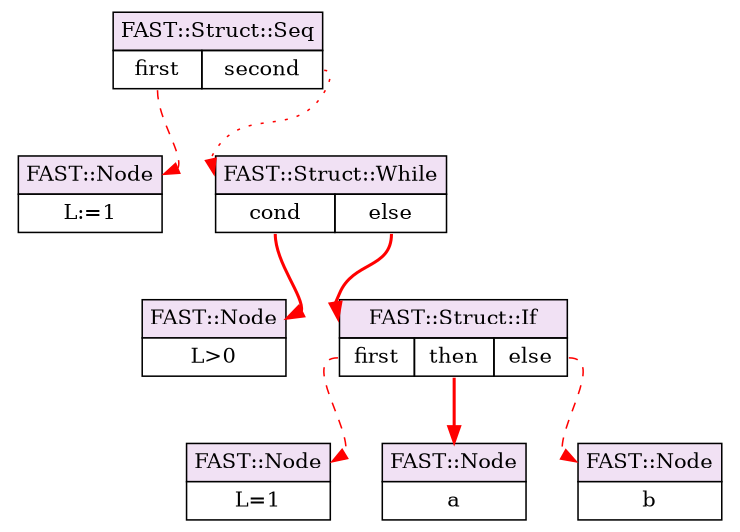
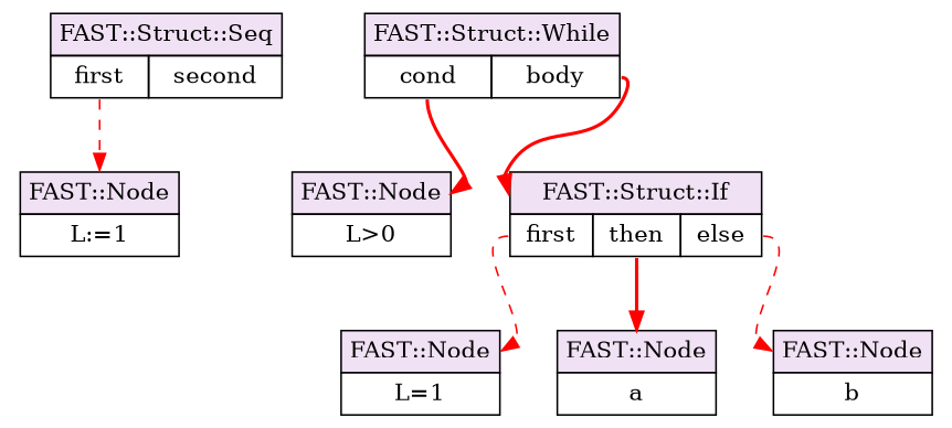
  digraph {
    node [fillcolor="#f1e1f4" shape=plaintext]
    edge [color=red headport=title style=dashed tailport=child0]
    n1 [label=< <table BORDER="0" CELLBORDER="1" CELLSPACING="0" CELLPADDING="4">   <tr><td port="title" bgcolor="#f1e1f4" colspan="2">FAST::Struct::Seq</td></tr>   <tr bgcolor="white"><td port="child0" > first </td><td port="child1" > second </td></tr> </table>>]
    n2 [label=< <table BORDER="0" CELLBORDER="1" CELLSPACING="0" CELLPADDING="4">   <tr><td port="title" bgcolor="#f1e1f4">FAST::Node</td></tr>   <tr><td port="content" bgcolor="white">L:=1</td></tr> </table>>]
-   n3 [label=< <table BORDER="0" CELLBORDER="1" CELLSPACING="0" CELLPADDING="4">   <tr><td port="title" bgcolor="#f1e1f4" colspan="2">FAST::Struct::While</td></tr>   <tr bgcolor="white"><td port="child0" > cond </td><td port="child1" > else </td></tr> </table>>]
+   n3 [label=< <table BORDER="0" CELLBORDER="1" CELLSPACING="0" CELLPADDING="4">   <tr><td port="title" bgcolor="#f1e1f4" colspan="2">FAST::Struct::While</td></tr>   <tr bgcolor="white"><td port="child0" > cond </td><td port="child1" > body </td></tr> </table>>]
    n4 [label=< <table BORDER="0" CELLBORDER="1" CELLSPACING="0" CELLPADDING="4">   <tr><td port="title" bgcolor="#f1e1f4">FAST::Node</td></tr>   <tr><td port="content" bgcolor="white">L&gt;0</td></tr> </table>>]
    n5 [label=< <table BORDER="0" CELLBORDER="1" CELLSPACING="0" CELLPADDING="4">   <tr><td port="title" bgcolor="#f1e1f4" colspan="3">FAST::Struct::If</td></tr>   <tr bgcolor="white"><td port="child0" > first </td><td port="child1" > then </td><td port="child2" > else </td></tr> </table>>]
    n6 [label=< <table BORDER="0" CELLBORDER="1" CELLSPACING="0" CELLPADDING="4">   <tr><td port="title" bgcolor="#f1e1f4">FAST::Node</td></tr>   <tr><td port="content" bgcolor="white">L=1</td></tr> </table>>]
    n7 [label=< <table BORDER="0" CELLBORDER="1" CELLSPACING="0" CELLPADDING="4">   <tr><td port="title" bgcolor="#f1e1f4">FAST::Node</td></tr>   <tr><td port="content" bgcolor="white">a</td></tr> </table>>]
    n8 [label=< <table BORDER="0" CELLBORDER="1" CELLSPACING="0" CELLPADDING="4">   <tr><td port="title" bgcolor="#f1e1f4">FAST::Node</td></tr>   <tr><td port="content" bgcolor="white">b</td></tr> </table>>]
    n1 -> n2
-   n1 -> n3 [style=dotted tailport=child1]
    n3 -> n4 [style=bold]
    n3 -> n5 [style=bold tailport=child1]
    n5 -> n6
    n5 -> n7 [style=bold tailport=child1]
    n5 -> n8 [tailport=child2]
  }
